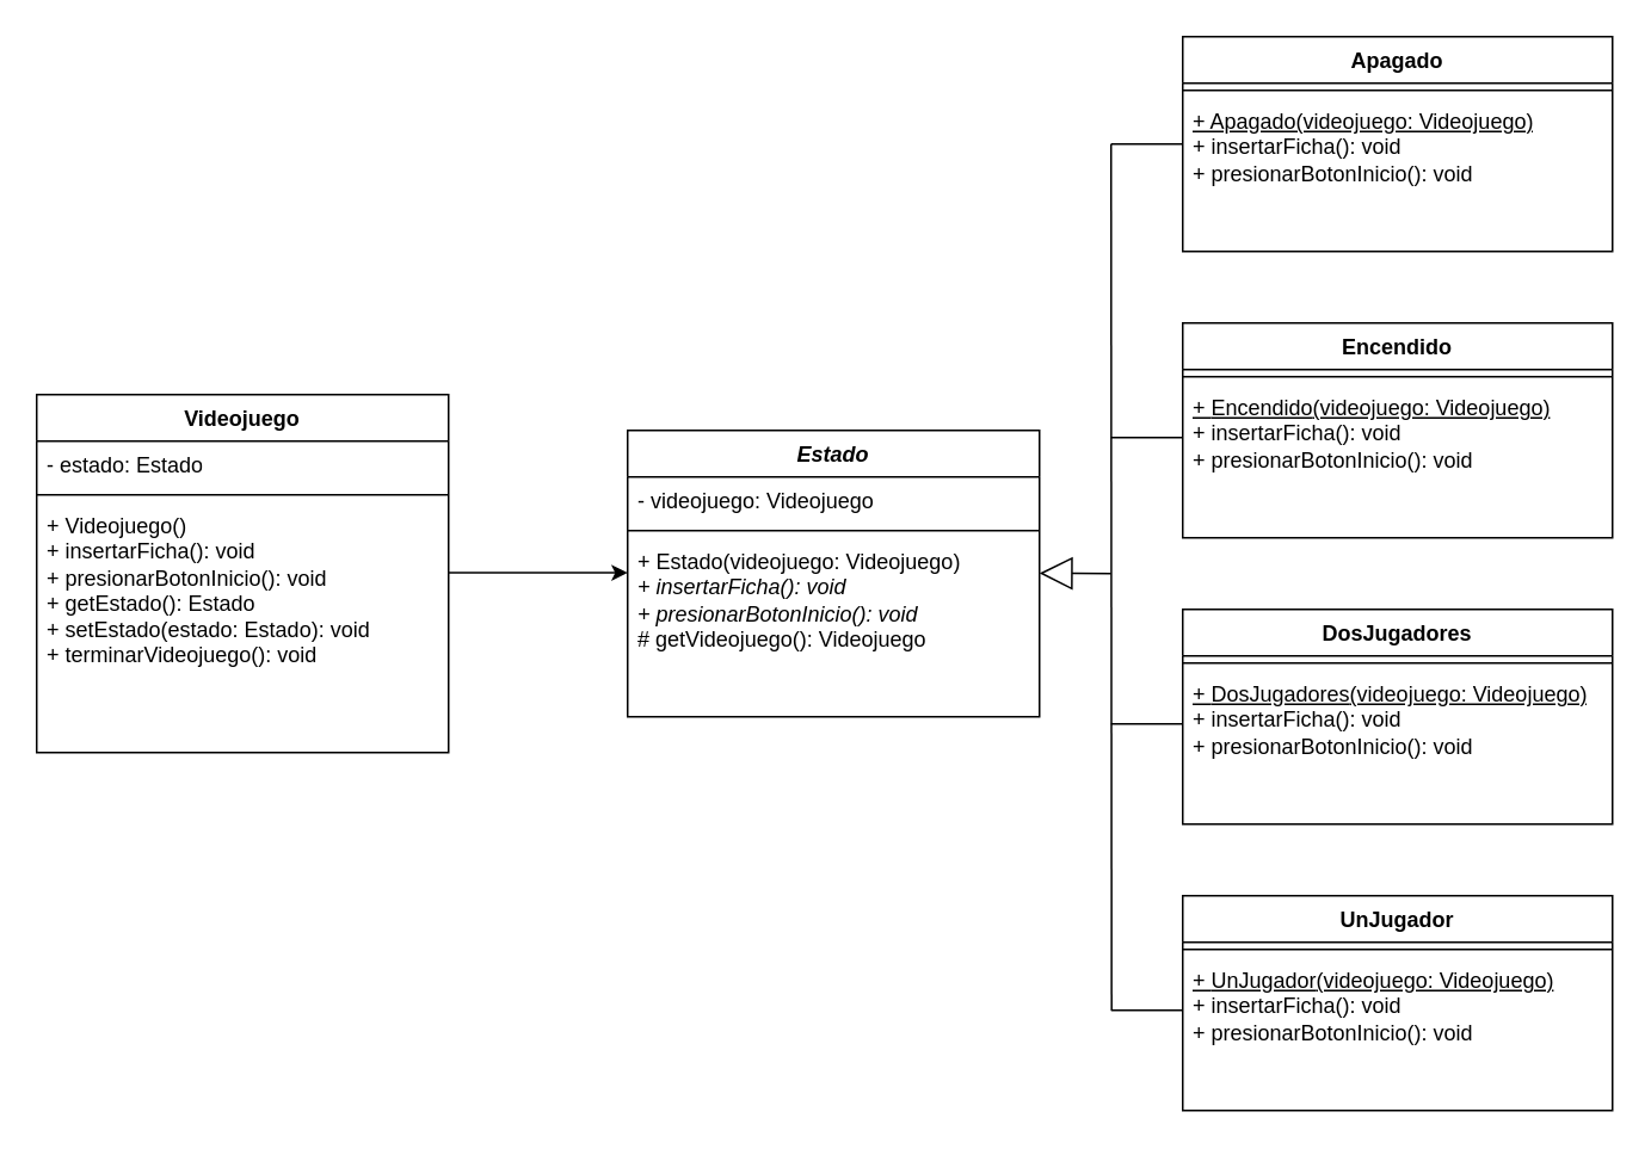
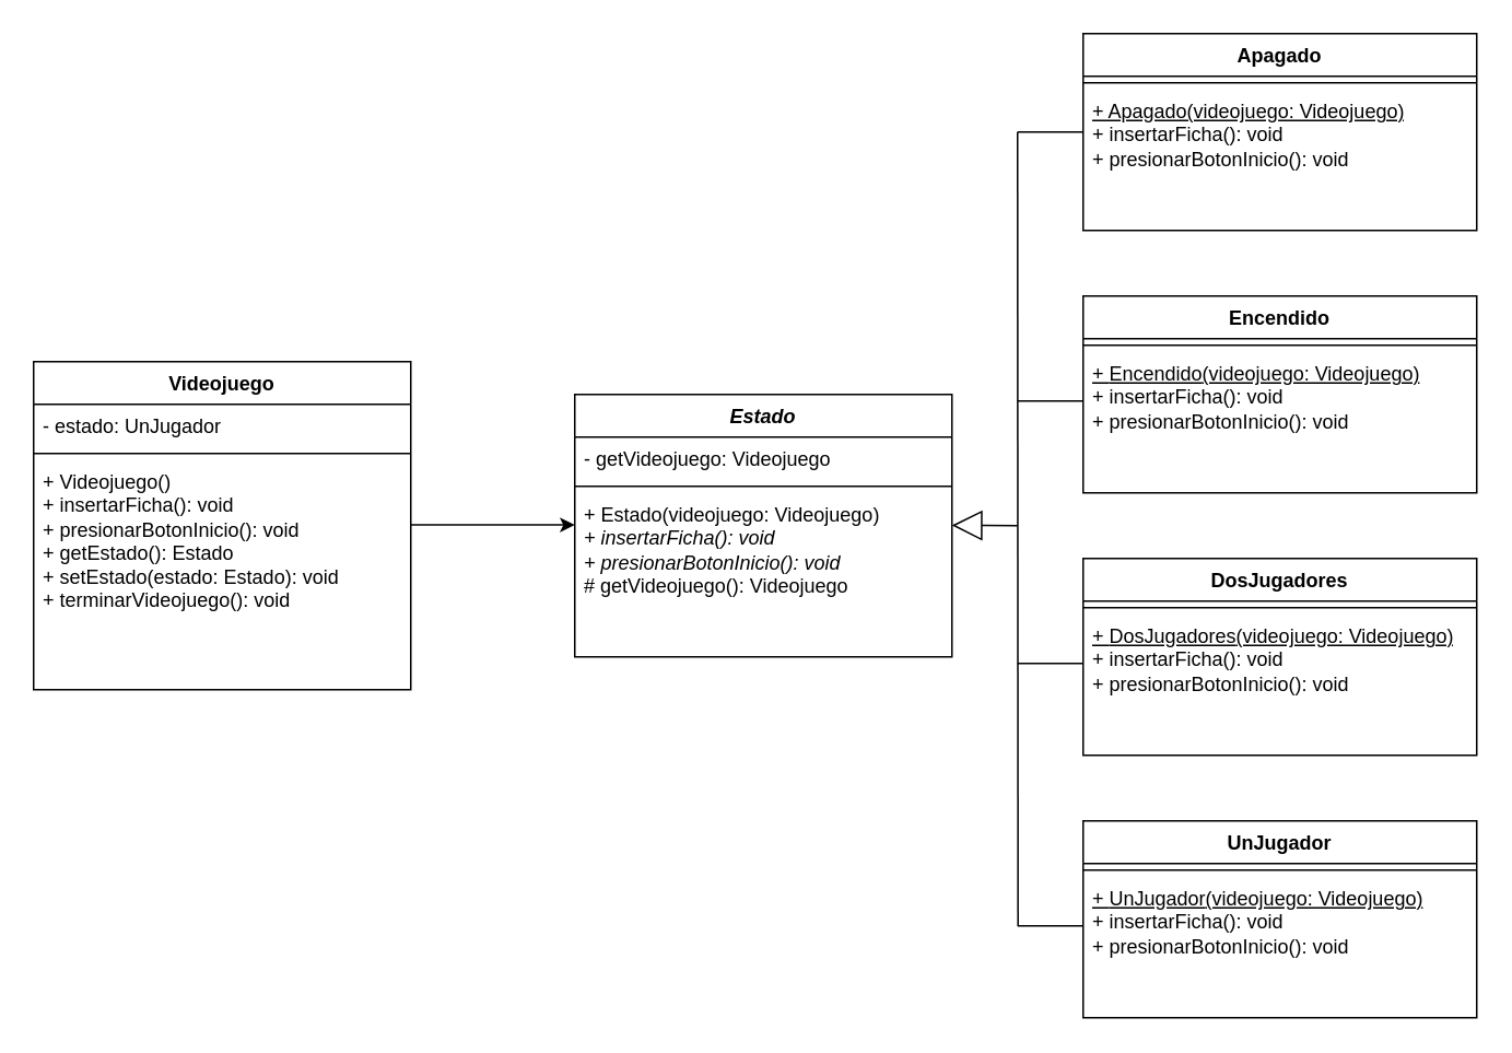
  <mxCell id="0" />
  <mxCell id="1" parent="0" />
  <mxCell id="2" value="&lt;i&gt;Estado&lt;/i&gt;" style="swimlane;fontStyle=1;align=center;verticalAlign=top;childLayout=stackLayout;horizontal=1;startSize=26;horizontalStack=0;resizeParent=1;resizeParentMax=0;resizeLast=0;collapsible=1;marginBottom=0;whiteSpace=wrap;html=1;" vertex="1" parent="1"><mxGeometry x="350" y="240" width="230" height="160" as="geometry" /></mxCell>
- <mxCell id="3" value="- videojuego: Videojuego" style="text;strokeColor=none;fillColor=none;align=left;verticalAlign=top;spacingLeft=4;spacingRight=4;overflow=hidden;rotatable=0;points=[[0,0.5],[1,0.5]];portConstraint=eastwest;whiteSpace=wrap;html=1;" vertex="1" parent="2"><mxGeometry y="26" width="230" height="26" as="geometry" /></mxCell>
+ <mxCell id="3" value="- getVideojuego: Videojuego" style="text;strokeColor=none;fillColor=none;align=left;verticalAlign=top;spacingLeft=4;spacingRight=4;overflow=hidden;rotatable=0;points=[[0,0.5],[1,0.5]];portConstraint=eastwest;whiteSpace=wrap;html=1;" vertex="1" parent="2"><mxGeometry y="26" width="230" height="26" as="geometry" /></mxCell>
  <mxCell id="4" value="" style="line;strokeWidth=1;fillColor=none;align=left;verticalAlign=middle;spacingTop=-1;spacingLeft=3;spacingRight=3;rotatable=0;labelPosition=right;points=[];portConstraint=eastwest;strokeColor=inherit;" vertex="1" parent="2"><mxGeometry y="52" width="230" height="8" as="geometry" /></mxCell>
  <mxCell id="5" value="+ Estado(videojuego: Videojuego)&lt;div&gt;&lt;i&gt;+ insertarFicha(): void&lt;/i&gt;&lt;/div&gt;&lt;div&gt;&lt;i&gt;+ presionarBotonInicio(): void&lt;/i&gt;&lt;/div&gt;&lt;div&gt;# getVideojuego(): Videojuego&lt;/div&gt;" style="text;strokeColor=none;fillColor=none;align=left;verticalAlign=top;spacingLeft=4;spacingRight=4;overflow=hidden;rotatable=0;points=[[0,0.5],[1,0.5]];portConstraint=eastwest;whiteSpace=wrap;html=1;" vertex="1" parent="2"><mxGeometry y="60" width="230" height="100" as="geometry" /></mxCell>
  <mxCell id="6" value="Apagado" style="swimlane;fontStyle=1;align=center;verticalAlign=top;childLayout=stackLayout;horizontal=1;startSize=26;horizontalStack=0;resizeParent=1;resizeParentMax=0;resizeLast=0;collapsible=1;marginBottom=0;whiteSpace=wrap;html=1;" vertex="1" parent="1"><mxGeometry x="660" y="20" width="240" height="120" as="geometry" /></mxCell>
  <mxCell id="7" value="" style="line;strokeWidth=1;fillColor=none;align=left;verticalAlign=middle;spacingTop=-1;spacingLeft=3;spacingRight=3;rotatable=0;labelPosition=right;points=[];portConstraint=eastwest;strokeColor=inherit;" vertex="1" parent="6"><mxGeometry y="26" width="240" height="8" as="geometry" /></mxCell>
  <mxCell id="8" value="&lt;u&gt;+ Apagado(videojuego: Videojuego)&lt;/u&gt;&lt;div&gt;+ insertarFicha(): void&lt;/div&gt;&lt;div&gt;+ presionarBotonInicio(): void&lt;br&gt;&lt;/div&gt;" style="text;strokeColor=none;fillColor=none;align=left;verticalAlign=top;spacingLeft=4;spacingRight=4;overflow=hidden;rotatable=0;points=[[0,0.5],[1,0.5]];portConstraint=eastwest;whiteSpace=wrap;html=1;" vertex="1" parent="6"><mxGeometry y="34" width="240" height="86" as="geometry" /></mxCell>
  <mxCell id="9" value="Encendido" style="swimlane;fontStyle=1;align=center;verticalAlign=top;childLayout=stackLayout;horizontal=1;startSize=26;horizontalStack=0;resizeParent=1;resizeParentMax=0;resizeLast=0;collapsible=1;marginBottom=0;whiteSpace=wrap;html=1;" vertex="1" parent="1"><mxGeometry x="660" y="180" width="240" height="120" as="geometry" /></mxCell>
  <mxCell id="10" value="" style="line;strokeWidth=1;fillColor=none;align=left;verticalAlign=middle;spacingTop=-1;spacingLeft=3;spacingRight=3;rotatable=0;labelPosition=right;points=[];portConstraint=eastwest;strokeColor=inherit;" vertex="1" parent="9"><mxGeometry y="26" width="240" height="8" as="geometry" /></mxCell>
  <mxCell id="11" value="&lt;u&gt;+&amp;nbsp;&lt;span style=&quot;text-align: center;&quot;&gt;Encendido&lt;/span&gt;(videojuego: Videojuego)&lt;/u&gt;&lt;div&gt;+ insertarFicha(): void&lt;/div&gt;&lt;div&gt;+ presionarBotonInicio(): void&lt;br&gt;&lt;/div&gt;" style="text;strokeColor=none;fillColor=none;align=left;verticalAlign=top;spacingLeft=4;spacingRight=4;overflow=hidden;rotatable=0;points=[[0,0.5],[1,0.5]];portConstraint=eastwest;whiteSpace=wrap;html=1;" vertex="1" parent="9"><mxGeometry y="34" width="240" height="86" as="geometry" /></mxCell>
  <mxCell id="12" value="UnJugador" style="swimlane;fontStyle=1;align=center;verticalAlign=top;childLayout=stackLayout;horizontal=1;startSize=26;horizontalStack=0;resizeParent=1;resizeParentMax=0;resizeLast=0;collapsible=1;marginBottom=0;whiteSpace=wrap;html=1;" vertex="1" parent="1"><mxGeometry x="660" y="500" width="240" height="120" as="geometry" /></mxCell>
  <mxCell id="13" value="" style="line;strokeWidth=1;fillColor=none;align=left;verticalAlign=middle;spacingTop=-1;spacingLeft=3;spacingRight=3;rotatable=0;labelPosition=right;points=[];portConstraint=eastwest;strokeColor=inherit;" vertex="1" parent="12"><mxGeometry y="26" width="240" height="8" as="geometry" /></mxCell>
  <mxCell id="14" value="&lt;u&gt;+&amp;nbsp;&lt;span style=&quot;text-align: center;&quot;&gt;UnJugador&lt;/span&gt;(videojuego: Videojuego)&lt;/u&gt;&lt;div&gt;+ insertarFicha(): void&lt;/div&gt;&lt;div&gt;+ presionarBotonInicio(): void&lt;br&gt;&lt;/div&gt;" style="text;strokeColor=none;fillColor=none;align=left;verticalAlign=top;spacingLeft=4;spacingRight=4;overflow=hidden;rotatable=0;points=[[0,0.5],[1,0.5]];portConstraint=eastwest;whiteSpace=wrap;html=1;" vertex="1" parent="12"><mxGeometry y="34" width="240" height="86" as="geometry" /></mxCell>
  <mxCell id="15" value="DosJugadores" style="swimlane;fontStyle=1;align=center;verticalAlign=top;childLayout=stackLayout;horizontal=1;startSize=26;horizontalStack=0;resizeParent=1;resizeParentMax=0;resizeLast=0;collapsible=1;marginBottom=0;whiteSpace=wrap;html=1;" vertex="1" parent="1"><mxGeometry x="660" y="340" width="240" height="120" as="geometry" /></mxCell>
  <mxCell id="16" value="" style="line;strokeWidth=1;fillColor=none;align=left;verticalAlign=middle;spacingTop=-1;spacingLeft=3;spacingRight=3;rotatable=0;labelPosition=right;points=[];portConstraint=eastwest;strokeColor=inherit;" vertex="1" parent="15"><mxGeometry y="26" width="240" height="8" as="geometry" /></mxCell>
  <mxCell id="17" value="&lt;u&gt;+&amp;nbsp;&lt;span style=&quot;text-align: center;&quot;&gt;DosJugadores&lt;/span&gt;(videojuego: Videojuego)&lt;/u&gt;&lt;div&gt;+ insertarFicha(): void&lt;/div&gt;&lt;div&gt;+ presionarBotonInicio(): void&lt;br&gt;&lt;/div&gt;" style="text;strokeColor=none;fillColor=none;align=left;verticalAlign=top;spacingLeft=4;spacingRight=4;overflow=hidden;rotatable=0;points=[[0,0.5],[1,0.5]];portConstraint=eastwest;whiteSpace=wrap;html=1;" vertex="1" parent="15"><mxGeometry y="34" width="240" height="86" as="geometry" /></mxCell>
  <mxCell id="18" value="Videojuego" style="swimlane;fontStyle=1;align=center;verticalAlign=top;childLayout=stackLayout;horizontal=1;startSize=26;horizontalStack=0;resizeParent=1;resizeParentMax=0;resizeLast=0;collapsible=1;marginBottom=0;whiteSpace=wrap;html=1;" vertex="1" parent="1"><mxGeometry x="20" y="220" width="230" height="200" as="geometry" /></mxCell>
- <mxCell id="19" value="- estado: Estado" style="text;strokeColor=none;fillColor=none;align=left;verticalAlign=top;spacingLeft=4;spacingRight=4;overflow=hidden;rotatable=0;points=[[0,0.5],[1,0.5]];portConstraint=eastwest;whiteSpace=wrap;html=1;" vertex="1" parent="18"><mxGeometry y="26" width="230" height="26" as="geometry" /></mxCell>
+ <mxCell id="19" value="- estado: UnJugador" style="text;strokeColor=none;fillColor=none;align=left;verticalAlign=top;spacingLeft=4;spacingRight=4;overflow=hidden;rotatable=0;points=[[0,0.5],[1,0.5]];portConstraint=eastwest;whiteSpace=wrap;html=1;" vertex="1" parent="18"><mxGeometry y="26" width="230" height="26" as="geometry" /></mxCell>
  <mxCell id="20" value="" style="line;strokeWidth=1;fillColor=none;align=left;verticalAlign=middle;spacingTop=-1;spacingLeft=3;spacingRight=3;rotatable=0;labelPosition=right;points=[];portConstraint=eastwest;strokeColor=inherit;" vertex="1" parent="18"><mxGeometry y="52" width="230" height="8" as="geometry" /></mxCell>
  <mxCell id="21" value="+ Videojuego()&lt;div&gt;+ insertarFicha(): void&lt;/div&gt;&lt;div&gt;+ presionarBotonInicio(): void&lt;/div&gt;&lt;div&gt;+ getEstado(): Estado&lt;/div&gt;&lt;div&gt;+ setEstado(estado: Estado): void&lt;/div&gt;&lt;div&gt;+ terminarVideojuego(): void&lt;/div&gt;" style="text;strokeColor=none;fillColor=none;align=left;verticalAlign=top;spacingLeft=4;spacingRight=4;overflow=hidden;rotatable=0;points=[[0,0.5],[1,0.5]];portConstraint=eastwest;whiteSpace=wrap;html=1;" vertex="1" parent="18"><mxGeometry y="60" width="230" height="140" as="geometry" /></mxCell>
  <mxCell id="22" value="" style="edgeStyle=orthogonalEdgeStyle;rounded=0;orthogonalLoop=1;jettySize=auto;html=1;" edge="1" parent="1"><mxGeometry relative="1" as="geometry"><mxPoint x="250" y="319.58" as="sourcePoint" /><mxPoint x="350" y="319.58" as="targetPoint" /></mxGeometry></mxCell>
  <mxCell id="23" value="" style="endArrow=block;endSize=16;endFill=0;html=1;rounded=0;entryX=0.522;entryY=0.125;entryDx=0;entryDy=0;entryPerimeter=0;" edge="1" parent="1"><mxGeometry width="160" relative="1" as="geometry"><mxPoint x="620" y="320" as="sourcePoint" /><mxPoint x="580" y="319.8" as="targetPoint" /></mxGeometry></mxCell>
  <mxCell id="24" value="" style="line;strokeWidth=1;fillColor=none;align=left;verticalAlign=middle;spacingTop=-1;spacingLeft=3;spacingRight=3;rotatable=0;labelPosition=right;points=[];portConstraint=eastwest;strokeColor=inherit;" vertex="1" parent="1"><mxGeometry x="620" y="240" width="40" height="8" as="geometry" /></mxCell>
  <mxCell id="25" value="" style="line;strokeWidth=1;fillColor=none;align=left;verticalAlign=middle;spacingTop=-1;spacingLeft=3;spacingRight=3;rotatable=0;labelPosition=right;points=[];portConstraint=eastwest;strokeColor=inherit;" vertex="1" parent="1"><mxGeometry x="620" y="400" width="40" height="8" as="geometry" /></mxCell>
  <mxCell id="26" value="" style="line;strokeWidth=1;fillColor=none;align=left;verticalAlign=middle;spacingTop=-1;spacingLeft=3;spacingRight=3;rotatable=0;labelPosition=right;points=[];portConstraint=eastwest;strokeColor=inherit;" vertex="1" parent="1"><mxGeometry x="620" y="560" width="40" height="8" as="geometry" /></mxCell>
  <mxCell id="27" value="" style="line;strokeWidth=1;fillColor=none;align=left;verticalAlign=middle;spacingTop=-1;spacingLeft=3;spacingRight=3;rotatable=0;labelPosition=right;points=[];portConstraint=eastwest;strokeColor=inherit;" vertex="1" parent="1"><mxGeometry x="620" y="76" width="40" height="8" as="geometry" /></mxCell>
  <mxCell id="28" value="" style="endArrow=none;html=1;rounded=0;" edge="1" parent="1"><mxGeometry width="50" height="50" relative="1" as="geometry"><mxPoint x="620.28" y="564" as="sourcePoint" /><mxPoint x="620" y="80" as="targetPoint" /></mxGeometry></mxCell>
